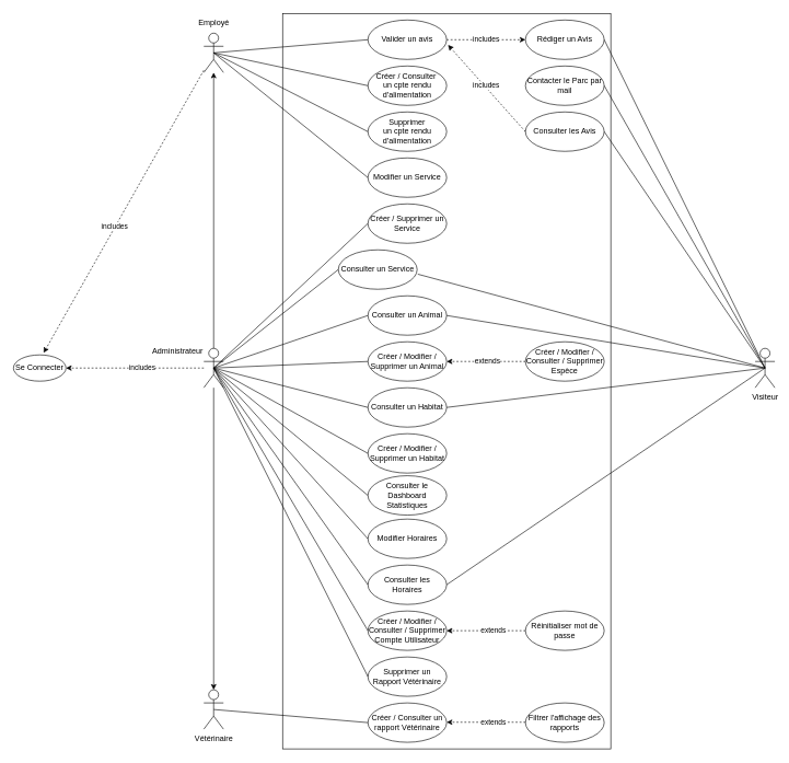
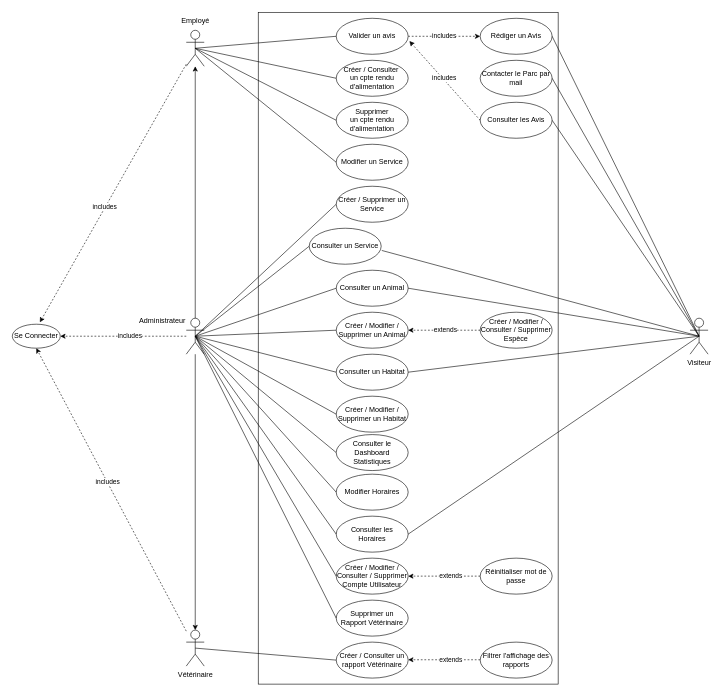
  <mxCell id="0" />
  <mxCell id="1" parent="0" />
  <mxCell id="2" value="Visiteur" style="shape=umlActor;verticalLabelPosition=bottom;verticalAlign=top;html=1;outlineConnect=0;" parent="1" vertex="1"><mxGeometry x="1150" y="530" width="30" height="60" as="geometry" /></mxCell>
  <mxCell id="3" value="" style="shape=umlActor;verticalLabelPosition=bottom;verticalAlign=top;html=1;outlineConnect=0;" parent="1" vertex="1"><mxGeometry x="310" y="530" width="30" height="60" as="geometry" /></mxCell>
  <mxCell id="4" value="Vétérinaire" style="shape=umlActor;verticalLabelPosition=bottom;verticalAlign=top;html=1;outlineConnect=0;" parent="1" vertex="1"><mxGeometry x="310" y="1050" width="30" height="60" as="geometry" /></mxCell>
  <mxCell id="5" value="" style="shape=umlActor;verticalLabelPosition=bottom;verticalAlign=top;html=1;outlineConnect=0;" parent="1" vertex="1"><mxGeometry x="310" y="50" width="30" height="60" as="geometry" /></mxCell>
  <mxCell id="6" value="Se Connecter" style="ellipse;whiteSpace=wrap;html=1;" parent="1" vertex="1"><mxGeometry x="20" y="540" width="80" height="40" as="geometry" /></mxCell>
  <mxCell id="7" value="" style="endArrow=classic;html=1;rounded=0;entryX=0.575;entryY=-0.079;entryDx=0;entryDy=0;entryPerimeter=0;dashed=1;" parent="1" source="5" target="6" edge="1"><mxGeometry width="50" height="50" relative="1" as="geometry"><mxPoint x="270" y="470" as="sourcePoint" /><mxPoint x="320" y="420" as="targetPoint" /></mxGeometry></mxCell>
  <mxCell id="8" value="includes" style="edgeLabel;html=1;align=center;verticalAlign=middle;resizable=0;points=[];" parent="7" vertex="1" connectable="0"><mxGeometry x="0.109" y="-2" relative="1" as="geometry"><mxPoint as="offset" /></mxGeometry></mxCell>
  <mxCell id="9" value="" style="endArrow=classic;html=1;rounded=0;entryX=1;entryY=0.5;entryDx=0;entryDy=0;dashed=1;" parent="1" source="3" target="6" edge="1"><mxGeometry width="50" height="50" relative="1" as="geometry"><mxPoint x="239" y="410" as="sourcePoint" /><mxPoint x="190" y="547" as="targetPoint" /></mxGeometry></mxCell>
  <mxCell id="10" value="includes" style="edgeLabel;html=1;align=center;verticalAlign=middle;resizable=0;points=[];" parent="9" vertex="1" connectable="0"><mxGeometry x="-0.097" y="-1" relative="1" as="geometry"><mxPoint as="offset" /></mxGeometry></mxCell>
+ <mxCell id="11" value="" style="endArrow=classic;html=1;rounded=0;entryX=0.5;entryY=1;entryDx=0;entryDy=0;dashed=1;" parent="1" source="4" target="6" edge="1"><mxGeometry width="50" height="50" relative="1" as="geometry"><mxPoint x="236" y="670" as="sourcePoint" /><mxPoint x="140" y="670" as="targetPoint" /></mxGeometry></mxCell>
+ <mxCell id="12" value="includes" style="edgeLabel;html=1;align=center;verticalAlign=middle;resizable=0;points=[];" parent="11" vertex="1" connectable="0"><mxGeometry x="0.057" y="-1" relative="1" as="geometry"><mxPoint as="offset" /></mxGeometry></mxCell>
  <mxCell id="13" value="" style="rounded=0;whiteSpace=wrap;html=1;align=center;" parent="1" vertex="1"><mxGeometry x="430" y="20" width="500" height="1120" as="geometry" /></mxCell>
  <mxCell id="14" value="Créer / Consulter&amp;nbsp;&lt;div&gt;un cpte rendu d'alimentation&lt;/div&gt;" style="ellipse;whiteSpace=wrap;html=1;" vertex="1" parent="1"><mxGeometry x="560" y="100" width="120" height="60" as="geometry" /></mxCell>
  <mxCell id="15" style="edgeStyle=orthogonalEdgeStyle;rounded=0;orthogonalLoop=1;jettySize=auto;html=1;exitX=1;exitY=0.5;exitDx=0;exitDy=0;entryX=0;entryY=0.5;entryDx=0;entryDy=0;dashed=1;" edge="1" parent="1" source="17" target="35"><mxGeometry relative="1" as="geometry" /></mxCell>
  <mxCell id="16" value="includes" style="edgeLabel;html=1;align=center;verticalAlign=middle;resizable=0;points=[];" vertex="1" connectable="0" parent="15"><mxGeometry x="0.233" y="-2" relative="1" as="geometry"><mxPoint x="-15" y="-3" as="offset" /></mxGeometry></mxCell>
  <mxCell id="17" value="Valider un avis" style="ellipse;whiteSpace=wrap;html=1;" vertex="1" parent="1"><mxGeometry x="560" y="30" width="120" height="60" as="geometry" /></mxCell>
  <mxCell id="18" value="Modifier un Service" style="ellipse;whiteSpace=wrap;html=1;" vertex="1" parent="1"><mxGeometry x="560" y="240" width="120" height="60" as="geometry" /></mxCell>
  <mxCell id="19" value="Créer / Supprimer un Service" style="ellipse;whiteSpace=wrap;html=1;" vertex="1" parent="1"><mxGeometry x="560" y="310" width="120" height="60" as="geometry" /></mxCell>
  <mxCell id="20" value="Consulter un Service" style="ellipse;whiteSpace=wrap;html=1;" vertex="1" parent="1"><mxGeometry x="515" y="380" width="120" height="60" as="geometry" /></mxCell>
  <mxCell id="21" value="Consulter un Animal" style="ellipse;whiteSpace=wrap;html=1;" vertex="1" parent="1"><mxGeometry x="560" y="450" width="120" height="60" as="geometry" /></mxCell>
  <mxCell id="22" value="Créer / Modifier / Supprimer un Animal" style="ellipse;whiteSpace=wrap;html=1;" vertex="1" parent="1"><mxGeometry x="560" y="520" width="120" height="60" as="geometry" /></mxCell>
  <mxCell id="23" value="Consulter un Habitat" style="ellipse;whiteSpace=wrap;html=1;" vertex="1" parent="1"><mxGeometry x="560" y="590" width="120" height="60" as="geometry" /></mxCell>
  <mxCell id="24" value="Créer / Modifier / Supprimer un Habitat" style="ellipse;whiteSpace=wrap;html=1;" vertex="1" parent="1"><mxGeometry x="560" y="660" width="120" height="60" as="geometry" /></mxCell>
  <mxCell id="25" value="Modifier Horaires" style="ellipse;whiteSpace=wrap;html=1;" vertex="1" parent="1"><mxGeometry x="560" y="790" width="120" height="60" as="geometry" /></mxCell>
  <mxCell id="26" style="edgeStyle=orthogonalEdgeStyle;rounded=0;orthogonalLoop=1;jettySize=auto;html=1;exitX=0;exitY=0.5;exitDx=0;exitDy=0;dashed=1;entryX=1;entryY=0.5;entryDx=0;entryDy=0;" edge="1" parent="1" source="28" target="22"><mxGeometry relative="1" as="geometry" /></mxCell>
  <mxCell id="27" value="extends" style="edgeLabel;html=1;align=center;verticalAlign=middle;resizable=0;points=[];" vertex="1" connectable="0" parent="26"><mxGeometry y="3" relative="1" as="geometry"><mxPoint x="1" y="-5" as="offset" /></mxGeometry></mxCell>
  <mxCell id="28" value="Créer / Modifier / Consulter / Supprimer Espèce" style="ellipse;whiteSpace=wrap;html=1;" vertex="1" parent="1"><mxGeometry x="800" y="520" width="120" height="60" as="geometry" /></mxCell>
  <mxCell id="29" value="Créer / Modifier / Consulter / Supprimer Compte Utilisateur" style="ellipse;whiteSpace=wrap;html=1;" vertex="1" parent="1"><mxGeometry x="560" y="930" width="120" height="60" as="geometry" /></mxCell>
  <mxCell id="30" style="edgeStyle=orthogonalEdgeStyle;rounded=0;orthogonalLoop=1;jettySize=auto;html=1;exitX=0;exitY=0.5;exitDx=0;exitDy=0;dashed=1;" edge="1" parent="1" source="32" target="29"><mxGeometry relative="1" as="geometry" /></mxCell>
  <mxCell id="31" value="extends" style="edgeLabel;html=1;align=center;verticalAlign=middle;resizable=0;points=[];" vertex="1" connectable="0" parent="30"><mxGeometry x="-0.1" y="-1" relative="1" as="geometry"><mxPoint x="4" as="offset" /></mxGeometry></mxCell>
  <mxCell id="32" value="Réinitialiser mot de passe" style="ellipse;whiteSpace=wrap;html=1;" vertex="1" parent="1"><mxGeometry x="800" y="930" width="120" height="60" as="geometry" /></mxCell>
  <mxCell id="33" value="Supprimer un Rapport Vétérinaire" style="ellipse;whiteSpace=wrap;html=1;" vertex="1" parent="1"><mxGeometry x="560" y="1000" width="120" height="60" as="geometry" /></mxCell>
  <mxCell id="34" value="Créer / Consulter un rapport Vétérinaire" style="ellipse;whiteSpace=wrap;html=1;" vertex="1" parent="1"><mxGeometry x="560" y="1070" width="120" height="60" as="geometry" /></mxCell>
  <mxCell id="35" value="Rédiger un Avis" style="ellipse;whiteSpace=wrap;html=1;" vertex="1" parent="1"><mxGeometry x="800" y="30" width="120" height="60" as="geometry" /></mxCell>
  <mxCell id="36" value="Contacter le Parc par mail" style="ellipse;whiteSpace=wrap;html=1;" vertex="1" parent="1"><mxGeometry x="800" y="100" width="120" height="60" as="geometry" /></mxCell>
  <mxCell id="37" value="Supprimer&lt;div&gt;un cpte rendu d'alimentation&lt;/div&gt;" style="ellipse;whiteSpace=wrap;html=1;" vertex="1" parent="1"><mxGeometry x="560" y="170" width="120" height="60" as="geometry" /></mxCell>
  <mxCell id="38" value="Consulter les Horaires" style="ellipse;whiteSpace=wrap;html=1;" vertex="1" parent="1"><mxGeometry x="560" y="860" width="120" height="60" as="geometry" /></mxCell>
  <mxCell id="39" value="" style="endArrow=none;html=1;rounded=0;exitX=0.5;exitY=0.5;exitDx=0;exitDy=0;exitPerimeter=0;entryX=0;entryY=0.5;entryDx=0;entryDy=0;" edge="1" parent="1" source="5" target="17"><mxGeometry width="50" height="50" relative="1" as="geometry"><mxPoint x="580" y="540" as="sourcePoint" /><mxPoint x="630" y="490" as="targetPoint" /></mxGeometry></mxCell>
  <mxCell id="40" value="" style="endArrow=none;html=1;rounded=0;exitX=0.5;exitY=0.5;exitDx=0;exitDy=0;exitPerimeter=0;entryX=0;entryY=0.5;entryDx=0;entryDy=0;" edge="1" parent="1" source="5" target="14"><mxGeometry width="50" height="50" relative="1" as="geometry"><mxPoint x="335" y="90" as="sourcePoint" /><mxPoint x="570" y="100" as="targetPoint" /></mxGeometry></mxCell>
  <mxCell id="41" value="" style="endArrow=none;html=1;rounded=0;exitX=0.5;exitY=0.5;exitDx=0;exitDy=0;exitPerimeter=0;entryX=0;entryY=0.5;entryDx=0;entryDy=0;" edge="1" parent="1" source="5" target="37"><mxGeometry width="50" height="50" relative="1" as="geometry"><mxPoint x="335" y="90" as="sourcePoint" /><mxPoint x="570" y="170" as="targetPoint" /></mxGeometry></mxCell>
  <mxCell id="42" value="" style="endArrow=none;html=1;rounded=0;exitX=0.5;exitY=0.5;exitDx=0;exitDy=0;exitPerimeter=0;entryX=0;entryY=0.5;entryDx=0;entryDy=0;" edge="1" parent="1" source="5" target="18"><mxGeometry width="50" height="50" relative="1" as="geometry"><mxPoint x="335" y="90" as="sourcePoint" /><mxPoint x="570" y="240" as="targetPoint" /></mxGeometry></mxCell>
  <mxCell id="43" value="" style="endArrow=none;html=1;rounded=0;exitX=0.5;exitY=0.5;exitDx=0;exitDy=0;exitPerimeter=0;entryX=0;entryY=0.5;entryDx=0;entryDy=0;" edge="1" parent="1" source="3" target="19"><mxGeometry width="50" height="50" relative="1" as="geometry"><mxPoint x="580" y="640" as="sourcePoint" /><mxPoint x="630" y="590" as="targetPoint" /></mxGeometry></mxCell>
  <mxCell id="44" value="" style="endArrow=none;html=1;rounded=0;exitX=0.5;exitY=0.5;exitDx=0;exitDy=0;exitPerimeter=0;entryX=0;entryY=0.5;entryDx=0;entryDy=0;" edge="1" parent="1" source="3" target="20"><mxGeometry width="50" height="50" relative="1" as="geometry"><mxPoint x="335" y="570" as="sourcePoint" /><mxPoint x="570" y="380" as="targetPoint" /></mxGeometry></mxCell>
  <mxCell id="45" value="" style="endArrow=none;html=1;rounded=0;exitX=0.5;exitY=0.5;exitDx=0;exitDy=0;exitPerimeter=0;entryX=0;entryY=0.5;entryDx=0;entryDy=0;" edge="1" parent="1" source="3" target="21"><mxGeometry width="50" height="50" relative="1" as="geometry"><mxPoint x="335" y="570" as="sourcePoint" /><mxPoint x="570" y="450" as="targetPoint" /></mxGeometry></mxCell>
  <mxCell id="46" value="" style="endArrow=none;html=1;rounded=0;exitX=0.5;exitY=0.5;exitDx=0;exitDy=0;exitPerimeter=0;entryX=0;entryY=0.5;entryDx=0;entryDy=0;" edge="1" parent="1" source="3" target="22"><mxGeometry width="50" height="50" relative="1" as="geometry"><mxPoint x="335" y="570" as="sourcePoint" /><mxPoint x="570" y="520" as="targetPoint" /></mxGeometry></mxCell>
  <mxCell id="47" value="" style="endArrow=none;html=1;rounded=0;entryX=0;entryY=0.5;entryDx=0;entryDy=0;exitX=0.5;exitY=0.5;exitDx=0;exitDy=0;exitPerimeter=0;" edge="1" parent="1" source="3" target="23"><mxGeometry width="50" height="50" relative="1" as="geometry"><mxPoint x="335" y="570" as="sourcePoint" /><mxPoint x="570" y="590" as="targetPoint" /></mxGeometry></mxCell>
  <mxCell id="48" value="" style="endArrow=none;html=1;rounded=0;entryX=0;entryY=0.5;entryDx=0;entryDy=0;exitX=0.5;exitY=0.5;exitDx=0;exitDy=0;exitPerimeter=0;" edge="1" parent="1" source="3" target="24"><mxGeometry width="50" height="50" relative="1" as="geometry"><mxPoint x="335" y="570" as="sourcePoint" /><mxPoint x="570" y="660" as="targetPoint" /></mxGeometry></mxCell>
  <mxCell id="49" value="" style="endArrow=none;html=1;rounded=0;entryX=0;entryY=0.5;entryDx=0;entryDy=0;exitX=0.5;exitY=0.5;exitDx=0;exitDy=0;exitPerimeter=0;" edge="1" parent="1" source="3" target="25"><mxGeometry width="50" height="50" relative="1" as="geometry"><mxPoint x="335" y="570" as="sourcePoint" /><mxPoint x="570" y="730" as="targetPoint" /></mxGeometry></mxCell>
  <mxCell id="50" value="" style="endArrow=none;html=1;rounded=0;entryX=0;entryY=0.5;entryDx=0;entryDy=0;exitX=0.5;exitY=0.5;exitDx=0;exitDy=0;exitPerimeter=0;" edge="1" parent="1" source="3" target="38"><mxGeometry width="50" height="50" relative="1" as="geometry"><mxPoint x="330" y="560" as="sourcePoint" /><mxPoint x="570" y="800" as="targetPoint" /></mxGeometry></mxCell>
  <mxCell id="51" value="" style="endArrow=none;html=1;rounded=0;entryX=0;entryY=0.5;entryDx=0;entryDy=0;exitX=0.5;exitY=0.5;exitDx=0;exitDy=0;exitPerimeter=0;" edge="1" parent="1" source="3" target="29"><mxGeometry width="50" height="50" relative="1" as="geometry"><mxPoint x="335" y="570" as="sourcePoint" /><mxPoint x="570" y="870" as="targetPoint" /></mxGeometry></mxCell>
  <mxCell id="52" value="" style="endArrow=none;html=1;rounded=0;entryX=0;entryY=0.5;entryDx=0;entryDy=0;exitX=0.5;exitY=0.5;exitDx=0;exitDy=0;exitPerimeter=0;" edge="1" parent="1" source="3" target="33"><mxGeometry width="50" height="50" relative="1" as="geometry"><mxPoint x="335" y="570" as="sourcePoint" /><mxPoint x="570" y="940" as="targetPoint" /></mxGeometry></mxCell>
  <mxCell id="53" value="" style="endArrow=none;html=1;rounded=0;exitX=0.5;exitY=0.5;exitDx=0;exitDy=0;exitPerimeter=0;entryX=0;entryY=0.5;entryDx=0;entryDy=0;" edge="1" parent="1" source="4" target="34"><mxGeometry width="50" height="50" relative="1" as="geometry"><mxPoint x="580" y="640" as="sourcePoint" /><mxPoint x="630" y="590" as="targetPoint" /></mxGeometry></mxCell>
  <mxCell id="54" value="" style="endArrow=none;html=1;rounded=0;entryX=0.5;entryY=0.5;entryDx=0;entryDy=0;entryPerimeter=0;exitX=1;exitY=0.5;exitDx=0;exitDy=0;" edge="1" parent="1" source="35" target="2"><mxGeometry width="50" height="50" relative="1" as="geometry"><mxPoint x="580" y="540" as="sourcePoint" /><mxPoint x="630" y="490" as="targetPoint" /></mxGeometry></mxCell>
  <mxCell id="55" value="" style="endArrow=none;html=1;rounded=0;entryX=0.5;entryY=0.5;entryDx=0;entryDy=0;entryPerimeter=0;exitX=1;exitY=0.5;exitDx=0;exitDy=0;" edge="1" parent="1" source="36" target="2"><mxGeometry width="50" height="50" relative="1" as="geometry"><mxPoint x="930" y="100" as="sourcePoint" /><mxPoint x="1175" y="570" as="targetPoint" /></mxGeometry></mxCell>
  <mxCell id="56" value="" style="endArrow=none;html=1;rounded=0;entryX=0.5;entryY=0.5;entryDx=0;entryDy=0;entryPerimeter=0;exitX=1.008;exitY=0.617;exitDx=0;exitDy=0;exitPerimeter=0;" edge="1" parent="1" source="20" target="2"><mxGeometry width="50" height="50" relative="1" as="geometry"><mxPoint x="930" y="170" as="sourcePoint" /><mxPoint x="1175" y="570" as="targetPoint" /></mxGeometry></mxCell>
  <mxCell id="57" value="" style="endArrow=none;html=1;rounded=0;entryX=0.5;entryY=0.5;entryDx=0;entryDy=0;entryPerimeter=0;exitX=1;exitY=0.5;exitDx=0;exitDy=0;" edge="1" parent="1" source="21" target="2"><mxGeometry width="50" height="50" relative="1" as="geometry"><mxPoint x="691" y="457" as="sourcePoint" /><mxPoint x="1175" y="570" as="targetPoint" /></mxGeometry></mxCell>
  <mxCell id="58" value="" style="endArrow=none;html=1;rounded=0;entryX=0.5;entryY=0.5;entryDx=0;entryDy=0;entryPerimeter=0;exitX=1;exitY=0.5;exitDx=0;exitDy=0;" edge="1" parent="1" source="23" target="2"><mxGeometry width="50" height="50" relative="1" as="geometry"><mxPoint x="690" y="520" as="sourcePoint" /><mxPoint x="1175" y="570" as="targetPoint" /></mxGeometry></mxCell>
  <mxCell id="59" value="" style="endArrow=none;html=1;rounded=0;entryX=0.5;entryY=0.5;entryDx=0;entryDy=0;entryPerimeter=0;exitX=1;exitY=0.5;exitDx=0;exitDy=0;" edge="1" parent="1" source="38" target="2"><mxGeometry width="50" height="50" relative="1" as="geometry"><mxPoint x="690" y="660" as="sourcePoint" /><mxPoint x="1175" y="570" as="targetPoint" /></mxGeometry></mxCell>
  <mxCell id="60" value="Consulter les Avis" style="ellipse;whiteSpace=wrap;html=1;" vertex="1" parent="1"><mxGeometry x="800" y="170" width="120" height="60" as="geometry" /></mxCell>
  <mxCell id="61" value="" style="endArrow=classic;html=1;rounded=0;exitX=0;exitY=0.5;exitDx=0;exitDy=0;entryX=1.017;entryY=0.633;entryDx=0;entryDy=0;entryPerimeter=0;dashed=1;" edge="1" parent="1" source="60" target="17"><mxGeometry width="50" height="50" relative="1" as="geometry"><mxPoint x="580" y="640" as="sourcePoint" /><mxPoint x="630" y="590" as="targetPoint" /></mxGeometry></mxCell>
  <mxCell id="62" value="includes" style="edgeLabel;html=1;align=center;verticalAlign=middle;resizable=0;points=[];" vertex="1" connectable="0" parent="61"><mxGeometry x="0.167" y="2" relative="1" as="geometry"><mxPoint x="10" y="5" as="offset" /></mxGeometry></mxCell>
  <mxCell id="63" value="" style="endArrow=none;html=1;rounded=0;exitX=1;exitY=0.5;exitDx=0;exitDy=0;entryX=0.5;entryY=0.5;entryDx=0;entryDy=0;entryPerimeter=0;" edge="1" parent="1" source="60" target="2"><mxGeometry width="50" height="50" relative="1" as="geometry"><mxPoint x="930" y="170" as="sourcePoint" /><mxPoint x="1182" y="470" as="targetPoint" /></mxGeometry></mxCell>
  <mxCell id="64" value="" style="endArrow=classic;html=1;rounded=0;exitX=0.5;exitY=0;exitDx=0;exitDy=0;exitPerimeter=0;" edge="1" parent="1" source="3" target="5"><mxGeometry width="50" height="50" relative="1" as="geometry"><mxPoint x="370" y="370" as="sourcePoint" /><mxPoint x="420" y="320" as="targetPoint" /></mxGeometry></mxCell>
  <mxCell id="65" value="Employé" style="text;html=1;align=center;verticalAlign=middle;resizable=0;points=[];autosize=1;strokeColor=none;fillColor=none;" vertex="1" parent="1"><mxGeometry x="290" y="20" width="70" height="30" as="geometry" /></mxCell>
  <mxCell id="66" value="Administrateur" style="text;html=1;align=center;verticalAlign=middle;resizable=0;points=[];autosize=1;strokeColor=none;fillColor=none;" vertex="1" parent="1"><mxGeometry x="220" y="520" width="100" height="30" as="geometry" /></mxCell>
  <mxCell id="67" value="" style="endArrow=classic;html=1;rounded=0;entryX=0.5;entryY=0;entryDx=0;entryDy=0;entryPerimeter=0;" edge="1" parent="1" source="3" target="4"><mxGeometry width="50" height="50" relative="1" as="geometry"><mxPoint x="370" y="850" as="sourcePoint" /><mxPoint x="420" y="800" as="targetPoint" /></mxGeometry></mxCell>
  <mxCell id="68" value="Filtrer l'affichage des rapports" style="ellipse;whiteSpace=wrap;html=1;" vertex="1" parent="1"><mxGeometry x="800" y="1070" width="120" height="60" as="geometry" /></mxCell>
  <mxCell id="69" style="edgeStyle=orthogonalEdgeStyle;rounded=0;orthogonalLoop=1;jettySize=auto;html=1;exitX=0;exitY=0.5;exitDx=0;exitDy=0;dashed=1;" edge="1" parent="1"><mxGeometry relative="1" as="geometry"><mxPoint x="800" y="1099.41" as="sourcePoint" /><mxPoint x="680" y="1099.41" as="targetPoint" /></mxGeometry></mxCell>
  <mxCell id="70" value="extends" style="edgeLabel;html=1;align=center;verticalAlign=middle;resizable=0;points=[];" vertex="1" connectable="0" parent="69"><mxGeometry x="-0.1" y="-1" relative="1" as="geometry"><mxPoint x="4" as="offset" /></mxGeometry></mxCell>
  <mxCell id="71" value="Consulter le Dashboard Statistiques" style="ellipse;whiteSpace=wrap;html=1;" vertex="1" parent="1"><mxGeometry x="560" y="724" width="120" height="60" as="geometry" /></mxCell>
  <mxCell id="72" value="" style="endArrow=none;html=1;rounded=0;entryX=0;entryY=0.5;entryDx=0;entryDy=0;exitX=0.5;exitY=0.5;exitDx=0;exitDy=0;exitPerimeter=0;" edge="1" parent="1" source="3" target="71"><mxGeometry width="50" height="50" relative="1" as="geometry"><mxPoint x="335" y="570" as="sourcePoint" /><mxPoint x="570" y="700" as="targetPoint" /></mxGeometry></mxCell>
